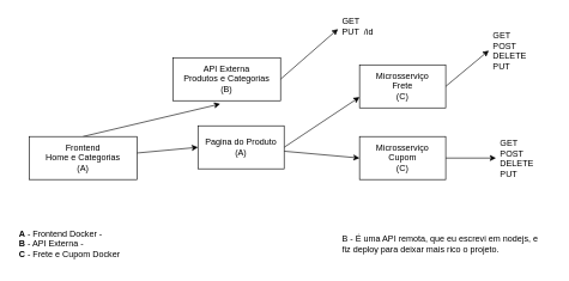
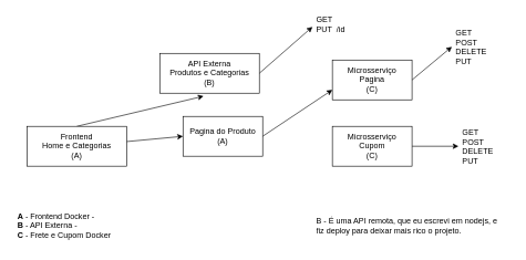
  <mxCell id="0" />
  <mxCell id="1" parent="0" />
  <mxCell id="2" style="edgeStyle=none;html=1;exitX=0.5;exitY=0;exitDx=0;exitDy=0;entryX=0.44;entryY=1.075;entryDx=0;entryDy=0;entryPerimeter=0;" parent="1" source="4" target="6" edge="1"><mxGeometry relative="1" as="geometry" /></mxCell>
  <mxCell id="3" style="edgeStyle=none;html=1;entryX=0;entryY=0.5;entryDx=0;entryDy=0;" parent="1" source="4" target="9" edge="1"><mxGeometry relative="1" as="geometry" /></mxCell>
  <mxCell id="4" value="Frontend&lt;br&gt;Home e Categorias&lt;br&gt;(A)" style="rounded=0;whiteSpace=wrap;html=1;" parent="1" vertex="1"><mxGeometry x="40" y="190" width="150" height="60" as="geometry" /></mxCell>
  <mxCell id="5" style="edgeStyle=none;html=1;exitX=1;exitY=0.5;exitDx=0;exitDy=0;" edge="1" parent="1" source="6"><mxGeometry relative="1" as="geometry"><mxPoint x="470" y="40" as="targetPoint" /></mxGeometry></mxCell>
  <mxCell id="6" value="API Externa&lt;br&gt;Produtos e Categorias&lt;br&gt;(B)" style="rounded=0;whiteSpace=wrap;html=1;" parent="1" vertex="1"><mxGeometry x="240" y="80" width="150" height="60" as="geometry" /></mxCell>
- <mxCell id="7" style="edgeStyle=none;html=1;entryX=0;entryY=0.5;entryDx=0;entryDy=0;" parent="1" source="9" target="11" edge="1"><mxGeometry relative="1" as="geometry" /></mxCell>
  <mxCell id="8" style="edgeStyle=none;html=1;exitX=1;exitY=0.5;exitDx=0;exitDy=0;entryX=0;entryY=0.75;entryDx=0;entryDy=0;" parent="1" source="9" target="13" edge="1"><mxGeometry relative="1" as="geometry" /></mxCell>
  <mxCell id="9" value="Pagina do Produto&lt;br&gt;(A)" style="rounded=0;whiteSpace=wrap;html=1;" parent="1" vertex="1"><mxGeometry x="275" y="175" width="120" height="60" as="geometry" /></mxCell>
  <mxCell id="10" style="edgeStyle=none;html=1;entryX=0;entryY=0.5;entryDx=0;entryDy=0;" parent="1" source="11" target="15" edge="1"><mxGeometry relative="1" as="geometry" /></mxCell>
  <mxCell id="11" value="Microsserviço&lt;br&gt;Cupom&lt;br&gt;(C)" style="rounded=0;whiteSpace=wrap;html=1;" parent="1" vertex="1"><mxGeometry x="500" y="190" width="120" height="60" as="geometry" /></mxCell>
  <mxCell id="12" style="edgeStyle=none;html=1;exitX=1;exitY=0.5;exitDx=0;exitDy=0;entryX=0;entryY=0.5;entryDx=0;entryDy=0;" parent="1" source="13" target="14" edge="1"><mxGeometry relative="1" as="geometry" /></mxCell>
- <mxCell id="13" value="Microsserviço&lt;br&gt;Frete&lt;br&gt;(C)" style="rounded=0;whiteSpace=wrap;html=1;" parent="1" vertex="1"><mxGeometry x="500" y="90" width="120" height="60" as="geometry" /></mxCell>
+ <mxCell id="13" value="Microsserviço&lt;br&gt;Pagina&lt;br&gt;(C)" style="rounded=0;whiteSpace=wrap;html=1;" parent="1" vertex="1"><mxGeometry x="500" y="90" width="120" height="60" as="geometry" /></mxCell>
  <mxCell id="14" value="GET&lt;br&gt;POST&lt;br&gt;DELETE&lt;br&gt;PUT" style="text;strokeColor=none;fillColor=none;align=left;verticalAlign=middle;spacingLeft=4;spacingRight=4;overflow=hidden;points=[[0,0.5],[1,0.5]];portConstraint=eastwest;rotatable=0;whiteSpace=wrap;html=1;" parent="1" vertex="1"><mxGeometry x="680" y="40" width="80" height="60" as="geometry" /></mxCell>
  <mxCell id="15" value="GET&lt;br&gt;POST&lt;br&gt;DELETE&lt;br&gt;PUT" style="text;strokeColor=none;fillColor=none;align=left;verticalAlign=middle;spacingLeft=4;spacingRight=4;overflow=hidden;points=[[0,0.5],[1,0.5]];portConstraint=eastwest;rotatable=0;whiteSpace=wrap;html=1;" parent="1" vertex="1"><mxGeometry x="690" y="190" width="80" height="60" as="geometry" /></mxCell>
  <mxCell id="16" value="GET&lt;br&gt;PUT&amp;nbsp; /id" style="text;strokeColor=none;fillColor=none;align=left;verticalAlign=middle;spacingLeft=4;spacingRight=4;overflow=hidden;points=[[0,0.5],[1,0.5]];portConstraint=eastwest;rotatable=0;whiteSpace=wrap;html=1;" vertex="1" parent="1"><mxGeometry x="470" y="20" width="80" height="30" as="geometry" /></mxCell>
  <mxCell id="17" value="&lt;b&gt;A&lt;/b&gt; - Frontend Docker -&amp;nbsp;&lt;br&gt;&lt;b&gt;B&lt;/b&gt; - API Externa -&amp;nbsp;&lt;br&gt;&lt;b&gt;C&lt;/b&gt; - Frete e Cupom Docker" style="text;strokeColor=none;fillColor=none;align=left;verticalAlign=middle;spacingLeft=4;spacingRight=4;overflow=hidden;points=[[0,0.5],[1,0.5]];portConstraint=eastwest;rotatable=0;whiteSpace=wrap;html=1;" vertex="1" parent="1"><mxGeometry x="20" y="310" width="430" height="60" as="geometry" /></mxCell>
  <mxCell id="18" value="B - É uma API remota, que eu escrevi em nodejs, e fiz deploy para deixar mais rico o projeto." style="text;strokeColor=none;fillColor=none;align=left;verticalAlign=middle;spacingLeft=4;spacingRight=4;overflow=hidden;points=[[0,0.5],[1,0.5]];portConstraint=eastwest;rotatable=0;whiteSpace=wrap;html=1;" vertex="1" parent="1"><mxGeometry x="470" y="310" width="290" height="60" as="geometry" /></mxCell>
